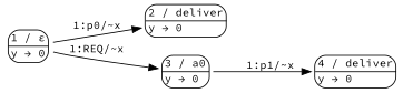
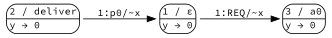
  digraph {
    fontname="Source Code Pro,monospace"
    fontsize=12
    rankdir=LR
    node [fontname="Source Code Pro,monospace" fontsize=12 margin="0.05,0.01" shape=plaintext]
    edge [fontname="Source Code Pro,monospace" fontsize=12]
    n1 [label=<     <TABLE style="rounded" cellborder="0" cellspacing="0">         <TR><TD align="center">1 / ε</TD></TR>         <HR/>         <TR><TD align="left">y &rarr; 0</TD></TR>     </TABLE>>]
    n2 [label=<     <TABLE style="rounded" cellborder="0" cellspacing="0">         <TR><TD align="center">2 / deliver</TD></TR>         <HR/>         <TR><TD align="left">y &rarr; 0</TD></TR>     </TABLE>>]
    n3 [label=<     <TABLE style="rounded" cellborder="0" cellspacing="0">         <TR><TD align="center">3 / a0</TD></TR>         <HR/>         <TR><TD align="left">y &rarr; 0</TD></TR>     </TABLE>>]
-   n4 [label=<     <TABLE style="rounded" cellborder="0" cellspacing="0">         <TR><TD align="center">4 / deliver</TD></TR>         <HR/>         <TR><TD align="left">y &rarr; 0</TD></TR>     </TABLE>>]
-   n1 -> n2 [label="1:p0/~x"]
+   n2 -> n1 [label="1:p0/~x"]
    n1 -> n3 [label="1:REQ/~x"]
-   n3 -> n4 [label="1:p1/~x"]
  }
